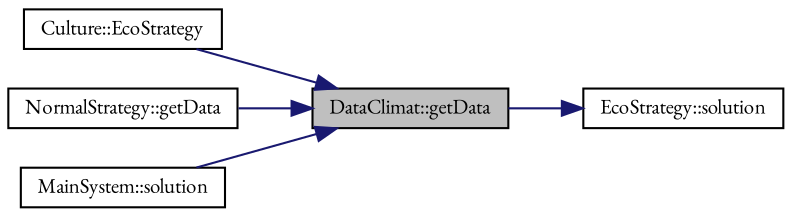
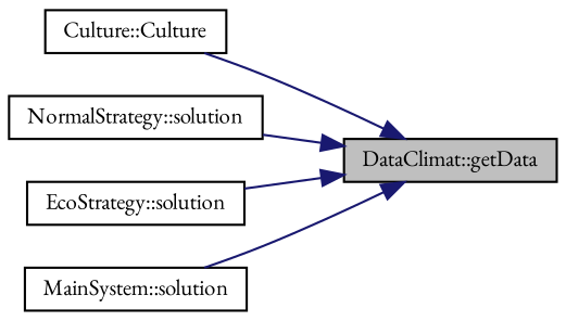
  digraph {
    fontname="EB Garamond"
    rankdir=RL
    node [color=black fillcolor=white fontname="EB Garamond" fontsize=10 shape=record style=filled]
    edge [color=midnightblue dir=back fontname="EB Garamond" fontsize=10 labelfontname=Helvetica labelfontsize=10 style=solid]
    n1 [fillcolor=grey75 fontcolor=black height=0.2 label="DataClimat::getData" width=0.4]
-   n2 [height=0.2 label="Culture::EcoStrategy" width=0.4]
-   n3 [height=0.2 label="NormalStrategy::getData" width=0.4]
+   n2 [height=0.2 label="Culture::Culture" width=0.4]
+   n3 [height=0.2 label="NormalStrategy::solution" width=0.4]
    n4 [height=0.2 label="EcoStrategy::solution" width=0.4]
    n5 [height=0.2 label="MainSystem::solution" width=0.4]
    n1 -> n2
    n1 -> n3
-   n4 -> n1
+   n1 -> n4
    n1 -> n5
  }
